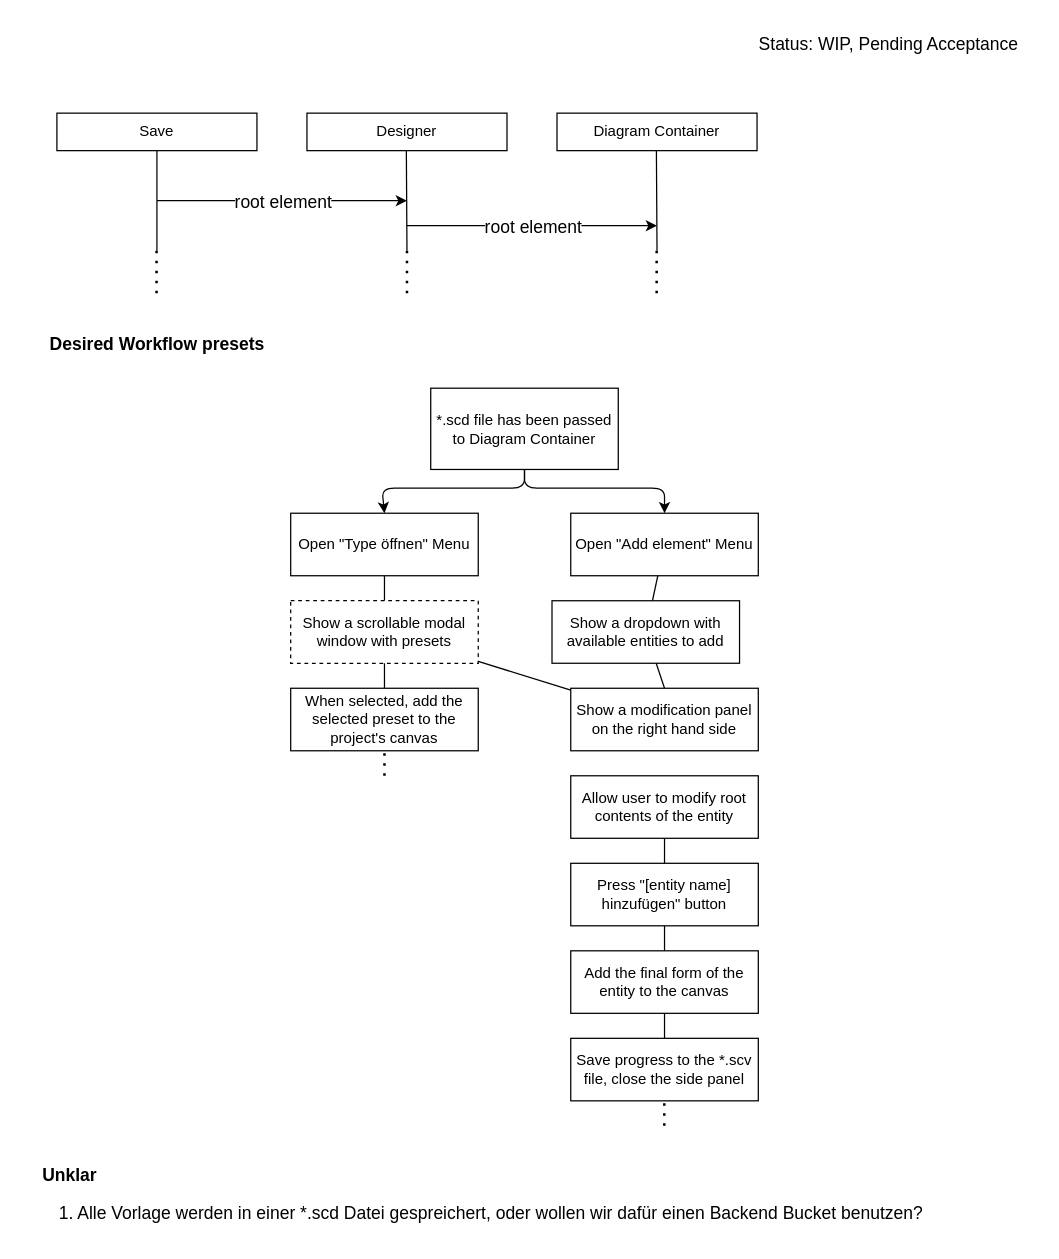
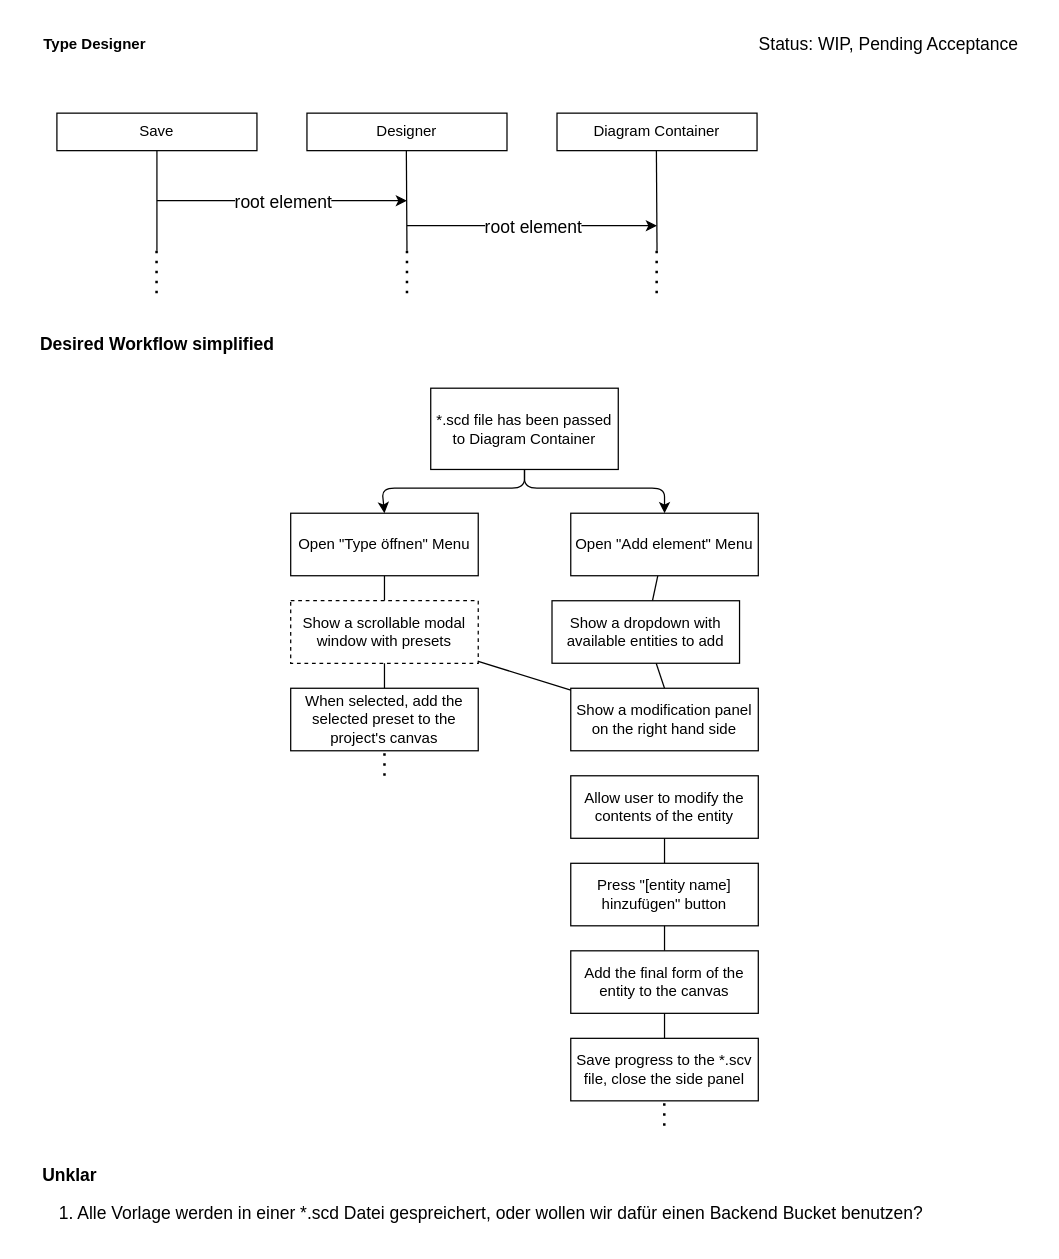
  <mxCell id="0" />
  <mxCell id="1" parent="0" />
+ <mxCell id="2" value="&lt;b&gt;Type Designer&lt;/b&gt;" style="text;html=1;align=center;verticalAlign=middle;resizable=0;points=[];autosize=1;strokeColor=none;fillColor=none;" vertex="1" parent="1"><mxGeometry x="20" y="20" width="110" height="30" as="geometry" /></mxCell>
  <mxCell id="3" value="Save" style="rounded=0;whiteSpace=wrap;html=1;" vertex="1" parent="1"><mxGeometry x="45" y="90" width="160" height="30" as="geometry" /></mxCell>
  <mxCell id="4" value="Designer" style="rounded=0;whiteSpace=wrap;html=1;" vertex="1" parent="1"><mxGeometry x="245" y="90" width="160" height="30" as="geometry" /></mxCell>
  <mxCell id="5" value="" style="endArrow=none;html=1;entryX=0.5;entryY=1;entryDx=0;entryDy=0;" edge="1" parent="1" target="3"><mxGeometry width="50" height="50" relative="1" as="geometry"><mxPoint x="125" y="200" as="sourcePoint" /><mxPoint x="565" y="410" as="targetPoint" /></mxGeometry></mxCell>
  <mxCell id="6" value="" style="endArrow=none;html=1;entryX=0.5;entryY=1;entryDx=0;entryDy=0;" edge="1" parent="1"><mxGeometry width="50" height="50" relative="1" as="geometry"><mxPoint x="325" y="200" as="sourcePoint" /><mxPoint x="324.5" y="120" as="targetPoint" /></mxGeometry></mxCell>
  <mxCell id="7" value="" style="endArrow=classic;html=1;" edge="1" parent="1"><mxGeometry width="50" height="50" relative="1" as="geometry"><mxPoint x="125" y="160" as="sourcePoint" /><mxPoint x="325" y="160" as="targetPoint" /></mxGeometry></mxCell>
  <mxCell id="8" value="&lt;font style=&quot;font-size: 14px;&quot;&gt;root element&lt;/font&gt;" style="edgeLabel;html=1;align=center;verticalAlign=middle;resizable=0;points=[];" vertex="1" connectable="0" parent="7"><mxGeometry x="-0.077" y="-2" relative="1" as="geometry"><mxPoint x="8" y="-2" as="offset" /></mxGeometry></mxCell>
  <mxCell id="9" value="Diagram Container" style="rounded=0;whiteSpace=wrap;html=1;" vertex="1" parent="1"><mxGeometry x="445" y="90" width="160" height="30" as="geometry" /></mxCell>
  <mxCell id="10" value="" style="endArrow=none;html=1;entryX=0.5;entryY=1;entryDx=0;entryDy=0;" edge="1" parent="1"><mxGeometry width="50" height="50" relative="1" as="geometry"><mxPoint x="525" y="200" as="sourcePoint" /><mxPoint x="524.5" y="120" as="targetPoint" /></mxGeometry></mxCell>
  <mxCell id="11" value="" style="endArrow=classic;html=1;" edge="1" parent="1"><mxGeometry width="50" height="50" relative="1" as="geometry"><mxPoint x="325" y="180" as="sourcePoint" /><mxPoint x="525" y="180" as="targetPoint" /></mxGeometry></mxCell>
  <mxCell id="12" value="&lt;font style=&quot;font-size: 14px;&quot;&gt;root element&lt;/font&gt;" style="edgeLabel;html=1;align=center;verticalAlign=middle;resizable=0;points=[];" vertex="1" connectable="0" parent="11"><mxGeometry x="-0.077" y="-2" relative="1" as="geometry"><mxPoint x="8" y="-2" as="offset" /></mxGeometry></mxCell>
  <mxCell id="13" value="1. Alle Vorlage werden in einer *.scd Datei gespreichert, oder wollen wir dafür einen Backend Bucket benutzen?" style="text;html=1;align=left;verticalAlign=middle;resizable=0;points=[];autosize=1;strokeColor=none;fillColor=none;fontSize=14;" vertex="1" parent="1"><mxGeometry x="45" y="955" width="710" height="30" as="geometry" /></mxCell>
  <mxCell id="14" value="" style="endArrow=none;dashed=1;html=1;dashPattern=1 3;strokeWidth=2;fontSize=14;" edge="1" parent="1"><mxGeometry width="50" height="50" relative="1" as="geometry"><mxPoint x="325" y="200" as="sourcePoint" /><mxPoint x="325" y="240" as="targetPoint" /></mxGeometry></mxCell>
  <mxCell id="15" value="" style="endArrow=none;dashed=1;html=1;dashPattern=1 3;strokeWidth=2;fontSize=14;" edge="1" parent="1"><mxGeometry width="50" height="50" relative="1" as="geometry"><mxPoint x="524.71" y="200" as="sourcePoint" /><mxPoint x="524.71" y="240" as="targetPoint" /></mxGeometry></mxCell>
  <mxCell id="16" value="" style="endArrow=none;dashed=1;html=1;dashPattern=1 3;strokeWidth=2;fontSize=14;" edge="1" parent="1"><mxGeometry width="50" height="50" relative="1" as="geometry"><mxPoint x="124.71" y="200" as="sourcePoint" /><mxPoint x="124.71" y="240" as="targetPoint" /></mxGeometry></mxCell>
  <mxCell id="17" value="" style="edgeStyle=none;html=1;fontSize=14;endArrow=none;startArrow=none;" edge="1" parent="1" source="19" target="18"><mxGeometry relative="1" as="geometry"><mxPoint x="307" y="390" as="sourcePoint" /><mxPoint x="307" y="620" as="targetPoint" /></mxGeometry></mxCell>
  <mxCell id="18" value="Show a scrollable modal window with presets" style="rounded=0;whiteSpace=wrap;html=1;dashed=1;" vertex="1" parent="1"><mxGeometry x="232" y="480" width="150" height="50" as="geometry" /></mxCell>
  <mxCell id="19" value="Open &quot;Type öffnen&quot; Menu" style="rounded=0;whiteSpace=wrap;html=1;" vertex="1" parent="1"><mxGeometry x="232" y="410" width="150" height="50" as="geometry" /></mxCell>
  <mxCell id="20" value="" style="edgeStyle=none;html=1;fontSize=14;endArrow=none;startArrow=none;" edge="1" parent="1" source="18" target="21"><mxGeometry relative="1" as="geometry"><mxPoint x="307" y="530" as="sourcePoint" /><mxPoint x="307" y="620" as="targetPoint" /></mxGeometry></mxCell>
  <mxCell id="21" value="When selected, add the selected preset to the project's canvas" style="rounded=0;whiteSpace=wrap;html=1;" vertex="1" parent="1"><mxGeometry x="232" y="550" width="150" height="50" as="geometry" /></mxCell>
  <mxCell id="22" value="" style="endArrow=none;dashed=1;html=1;dashPattern=1 3;strokeWidth=2;fontSize=14;entryX=0.5;entryY=1;entryDx=0;entryDy=0;" edge="1" parent="1" target="21"><mxGeometry width="50" height="50" relative="1" as="geometry"><mxPoint x="307" y="620" as="sourcePoint" /><mxPoint x="372" y="570" as="targetPoint" /></mxGeometry></mxCell>
  <mxCell id="23" value="" style="edgeStyle=none;html=1;fontSize=14;endArrow=none;startArrow=none;" edge="1" parent="1" source="25" target="24"><mxGeometry relative="1" as="geometry"><mxPoint x="531" y="390" as="sourcePoint" /><mxPoint x="531" y="620" as="targetPoint" /></mxGeometry></mxCell>
  <mxCell id="24" value="Show a dropdown with available entities to add" style="rounded=0;whiteSpace=wrap;html=1;" vertex="1" parent="1"><mxGeometry x="441" y="480" width="150" height="50" as="geometry" /></mxCell>
  <mxCell id="25" value="Open &quot;Add element&quot; Menu" style="rounded=0;whiteSpace=wrap;html=1;" vertex="1" parent="1"><mxGeometry x="456" y="410" width="150" height="50" as="geometry" /></mxCell>
  <mxCell id="26" value="" style="edgeStyle=none;html=1;fontSize=14;endArrow=none;startArrow=none;" edge="1" parent="1" source="24"><mxGeometry relative="1" as="geometry"><mxPoint x="531" y="530" as="sourcePoint" /><mxPoint x="531" y="550" as="targetPoint" /></mxGeometry></mxCell>
  <mxCell id="27" value="Show a modification panel on the right hand side" style="rounded=0;whiteSpace=wrap;html=1;" vertex="1" parent="1"><mxGeometry x="456" y="550" width="150" height="50" as="geometry" /></mxCell>
  <mxCell id="28" value="" style="edgeStyle=none;html=1;fontSize=14;endArrow=none;startArrow=none;" edge="1" parent="1" source="27" target="18"><mxGeometry relative="1" as="geometry"><mxPoint x="531" y="600" as="sourcePoint" /><mxPoint x="531" y="690" as="targetPoint" /></mxGeometry></mxCell>
- <mxCell id="29" value="Allow user to modify root contents of the entity" style="rounded=0;whiteSpace=wrap;html=1;" vertex="1" parent="1"><mxGeometry x="456" y="620" width="150" height="50" as="geometry" /></mxCell>
+ <mxCell id="29" value="Allow user to modify the contents of the entity" style="rounded=0;whiteSpace=wrap;html=1;" vertex="1" parent="1"><mxGeometry x="456" y="620" width="150" height="50" as="geometry" /></mxCell>
  <mxCell id="30" value="" style="edgeStyle=none;html=1;fontSize=14;endArrow=none;startArrow=none;" edge="1" parent="1" target="31"><mxGeometry relative="1" as="geometry"><mxPoint x="531" y="670" as="sourcePoint" /><mxPoint x="531" y="830" as="targetPoint" /></mxGeometry></mxCell>
  <mxCell id="31" value="Press &quot;[entity name] hinzufügen&quot; button" style="rounded=0;whiteSpace=wrap;html=1;" vertex="1" parent="1"><mxGeometry x="456" y="690" width="150" height="50" as="geometry" /></mxCell>
  <mxCell id="32" value="" style="edgeStyle=none;html=1;fontSize=14;endArrow=none;startArrow=none;" edge="1" parent="1" source="31" target="33"><mxGeometry relative="1" as="geometry"><mxPoint x="531" y="740" as="sourcePoint" /><mxPoint x="531" y="830" as="targetPoint" /></mxGeometry></mxCell>
  <mxCell id="33" value="Add the final form of the entity to the canvas" style="rounded=0;whiteSpace=wrap;html=1;" vertex="1" parent="1"><mxGeometry x="456" y="760" width="150" height="50" as="geometry" /></mxCell>
  <mxCell id="34" value="" style="edgeStyle=none;html=1;fontSize=14;endArrow=none;startArrow=none;" edge="1" parent="1" target="35"><mxGeometry relative="1" as="geometry"><mxPoint x="531" y="810" as="sourcePoint" /><mxPoint x="531" y="900" as="targetPoint" /></mxGeometry></mxCell>
  <mxCell id="35" value="Save progress to the *.scv file, close the side panel" style="rounded=0;whiteSpace=wrap;html=1;" vertex="1" parent="1"><mxGeometry x="456" y="830" width="150" height="50" as="geometry" /></mxCell>
  <mxCell id="36" value="" style="endArrow=none;dashed=1;html=1;dashPattern=1 3;strokeWidth=2;fontSize=14;entryX=0.5;entryY=1;entryDx=0;entryDy=0;" edge="1" parent="1"><mxGeometry width="50" height="50" relative="1" as="geometry"><mxPoint x="530.81" y="900" as="sourcePoint" /><mxPoint x="530.81" y="880" as="targetPoint" /></mxGeometry></mxCell>
- <mxCell id="37" value="&lt;b&gt;Desired Workflow presets&lt;/b&gt;" style="text;html=1;align=center;verticalAlign=middle;resizable=0;points=[];autosize=1;strokeColor=none;fillColor=none;fontSize=14;" vertex="1" parent="1"><mxGeometry x="20" y="260" width="210" height="30" as="geometry" /></mxCell>
+ <mxCell id="37" value="&lt;b&gt;Desired Workflow simplified&lt;/b&gt;" style="text;html=1;align=center;verticalAlign=middle;resizable=0;points=[];autosize=1;strokeColor=none;fillColor=none;fontSize=14;" vertex="1" parent="1"><mxGeometry x="20" y="260" width="210" height="30" as="geometry" /></mxCell>
  <mxCell id="38" value="Status: WIP, Pending Acceptance" style="text;html=1;align=center;verticalAlign=middle;resizable=0;points=[];autosize=1;strokeColor=none;fillColor=none;fontSize=14;" vertex="1" parent="1"><mxGeometry x="595" y="20" width="230" height="30" as="geometry" /></mxCell>
  <mxCell id="39" value="*.scd file has been passed to Diagram Container" style="rounded=0;whiteSpace=wrap;html=1;" vertex="1" parent="1"><mxGeometry x="344" y="310" width="150" height="65" as="geometry" /></mxCell>
  <mxCell id="40" value="" style="endArrow=classic;html=1;fontSize=14;exitX=0.5;exitY=1;exitDx=0;exitDy=0;entryX=0.5;entryY=0;entryDx=0;entryDy=0;" edge="1" parent="1" source="39" target="19"><mxGeometry width="50" height="50" relative="1" as="geometry"><mxPoint x="605" y="610" as="sourcePoint" /><mxPoint x="655" y="560" as="targetPoint" /><Array as="points"><mxPoint x="419" y="390" /><mxPoint x="305" y="390" /></Array></mxGeometry></mxCell>
  <mxCell id="41" value="" style="endArrow=classic;html=1;fontSize=14;exitX=0.5;exitY=1;exitDx=0;exitDy=0;entryX=0.5;entryY=0;entryDx=0;entryDy=0;" edge="1" parent="1" source="39" target="25"><mxGeometry width="50" height="50" relative="1" as="geometry"><mxPoint x="429" y="370" as="sourcePoint" /><mxPoint x="317" y="420" as="targetPoint" /><Array as="points"><mxPoint x="419" y="390" /><mxPoint x="531" y="390" /></Array></mxGeometry></mxCell>
  <mxCell id="42" value="&lt;b&gt;Unklar&lt;/b&gt;" style="text;html=1;align=center;verticalAlign=middle;resizable=0;points=[];autosize=1;strokeColor=none;fillColor=none;fontSize=14;" vertex="1" parent="1"><mxGeometry x="20" y="925" width="70" height="30" as="geometry" /></mxCell>
